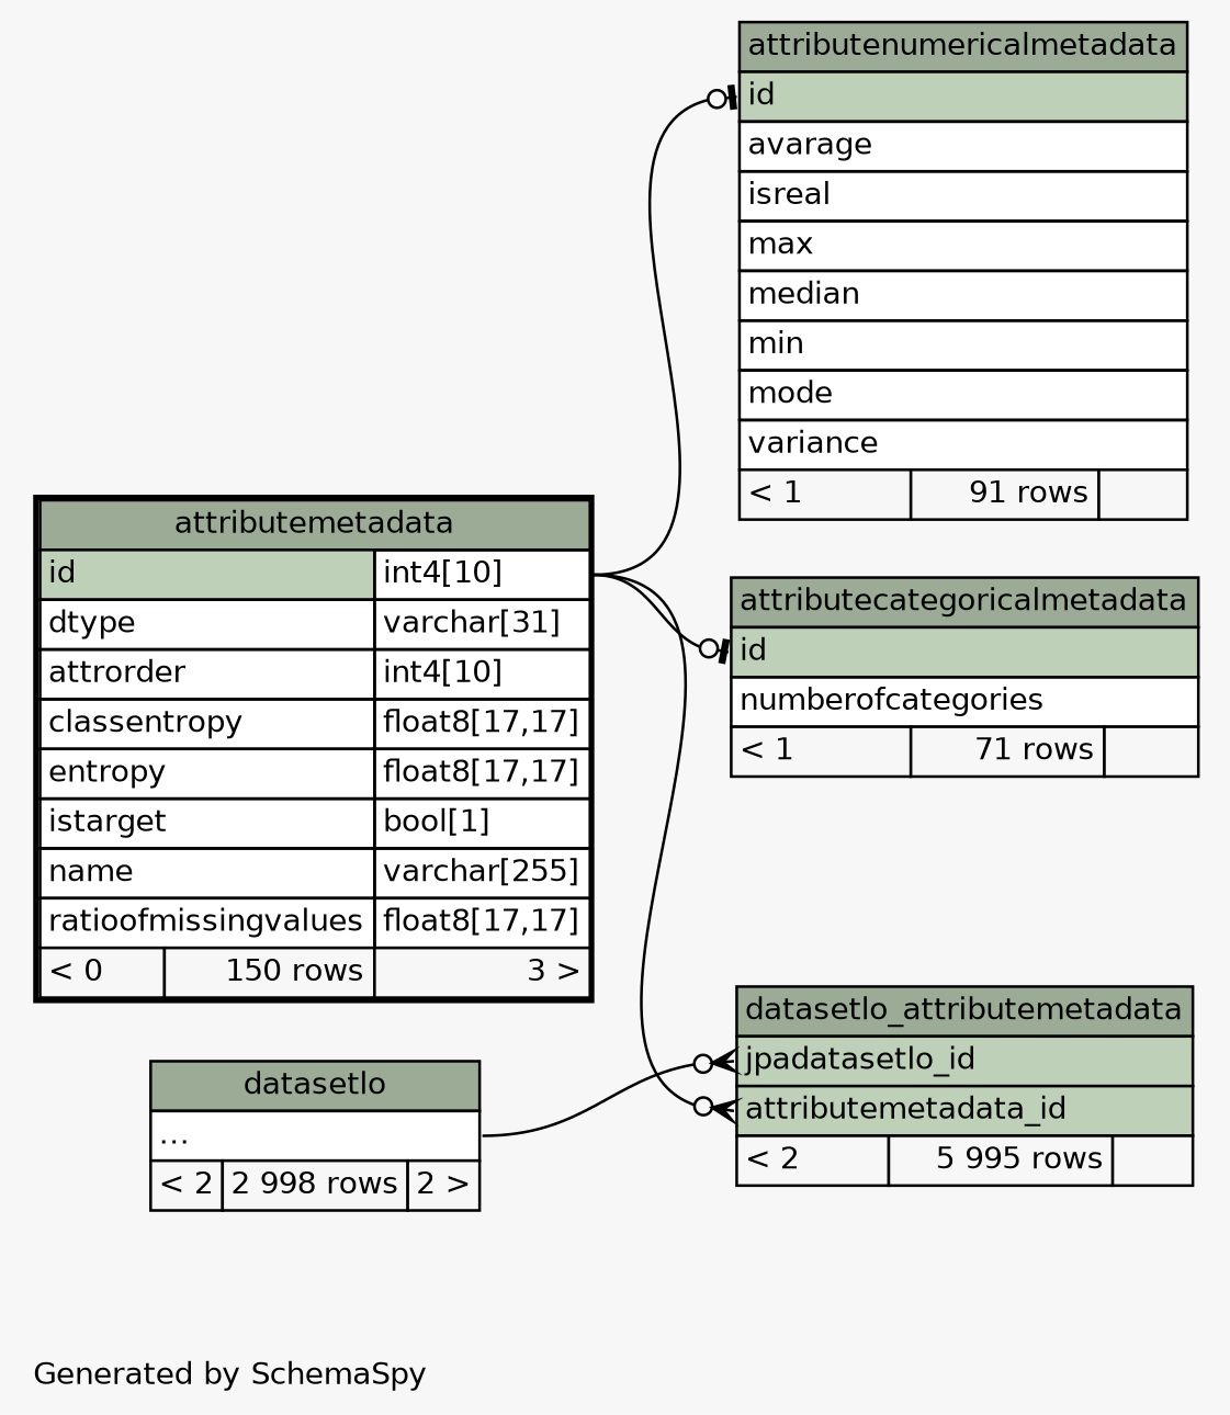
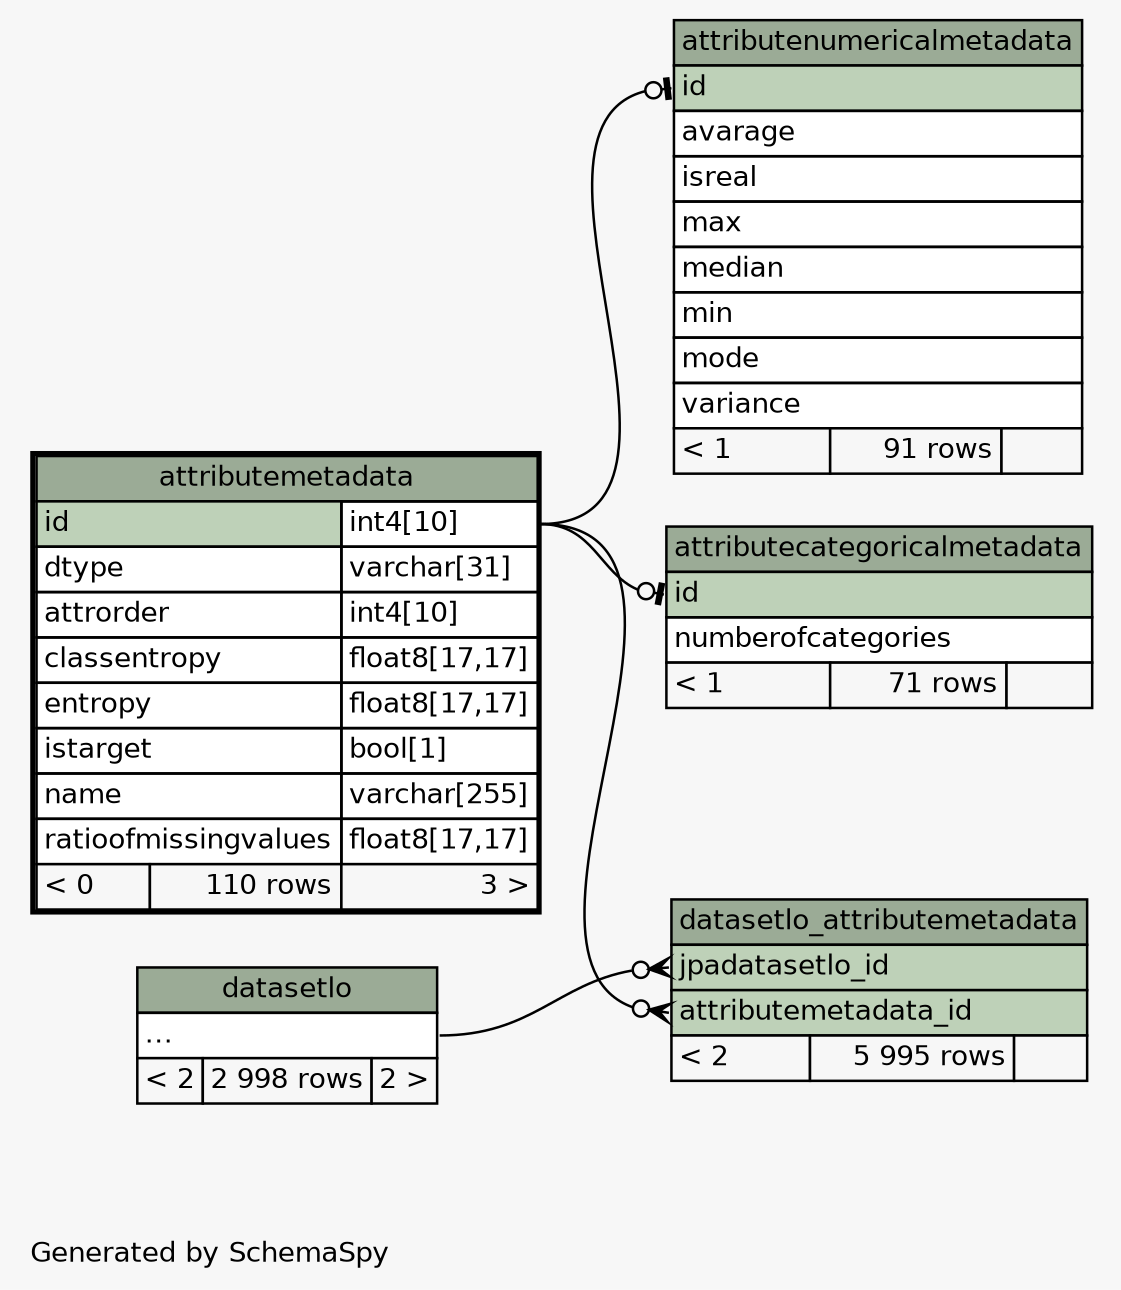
  digraph {
    bgcolor="#f7f7f7"
    fontname=Helvetica
    fontsize=11
    label="\nGenerated by SchemaSpy"
    labeljust=l
    nodesep=0.18
    rankdir=RL
    ranksep=0.46
    node [fontname=Helvetica fontsize=11 shape=plaintext]
    edge [arrowhead=none arrowsize=0.8 arrowtail=teeodot dir=back headport="id.type:e" tailport="id:w"]
    n1 [label=<     <TABLE BORDER="0" CELLBORDER="1" CELLSPACING="0" BGCOLOR="#ffffff">       <TR><TD COLSPAN="3" BGCOLOR="#9bab96" ALIGN="CENTER">attributecategoricalmetadata</TD></TR>       <TR><TD PORT="id" COLSPAN="3" BGCOLOR="#bed1b8" ALIGN="LEFT">id</TD></TR>       <TR><TD PORT="numberofcategories" COLSPAN="3" ALIGN="LEFT">numberofcategories</TD></TR>       <TR><TD ALIGN="LEFT" BGCOLOR="#f7f7f7">&lt; 1</TD><TD ALIGN="RIGHT" BGCOLOR="#f7f7f7">71 rows</TD><TD ALIGN="RIGHT" BGCOLOR="#f7f7f7">  </TD></TR>     </TABLE>>]
-   n2 [label=<     <TABLE BORDER="2" CELLBORDER="1" CELLSPACING="0" BGCOLOR="#ffffff">       <TR><TD COLSPAN="3" BGCOLOR="#9bab96" ALIGN="CENTER">attributemetadata</TD></TR>       <TR><TD PORT="id" COLSPAN="2" BGCOLOR="#bed1b8" ALIGN="LEFT">id</TD><TD PORT="id.type" ALIGN="LEFT">int4[10]</TD></TR>       <TR><TD PORT="dtype" COLSPAN="2" ALIGN="LEFT">dtype</TD><TD PORT="dtype.type" ALIGN="LEFT">varchar[31]</TD></TR>       <TR><TD PORT="attrorder" COLSPAN="2" ALIGN="LEFT">attrorder</TD><TD PORT="attrorder.type" ALIGN="LEFT">int4[10]</TD></TR>       <TR><TD PORT="classentropy" COLSPAN="2" ALIGN="LEFT">classentropy</TD><TD PORT="classentropy.type" ALIGN="LEFT">float8[17,17]</TD></TR>       <TR><TD PORT="entropy" COLSPAN="2" ALIGN="LEFT">entropy</TD><TD PORT="entropy.type" ALIGN="LEFT">float8[17,17]</TD></TR>       <TR><TD PORT="istarget" COLSPAN="2" ALIGN="LEFT">istarget</TD><TD PORT="istarget.type" ALIGN="LEFT">bool[1]</TD></TR>       <TR><TD PORT="name" COLSPAN="2" ALIGN="LEFT">name</TD><TD PORT="name.type" ALIGN="LEFT">varchar[255]</TD></TR>       <TR><TD PORT="ratioofmissingvalues" COLSPAN="2" ALIGN="LEFT">ratioofmissingvalues</TD><TD PORT="ratioofmissingvalues.type" ALIGN="LEFT">float8[17,17]</TD></TR>       <TR><TD ALIGN="LEFT" BGCOLOR="#f7f7f7">&lt; 0</TD><TD ALIGN="RIGHT" BGCOLOR="#f7f7f7">150 rows</TD><TD ALIGN="RIGHT" BGCOLOR="#f7f7f7">3 &gt;</TD></TR>     </TABLE>>]
+   n2 [label=<     <TABLE BORDER="2" CELLBORDER="1" CELLSPACING="0" BGCOLOR="#ffffff">       <TR><TD COLSPAN="3" BGCOLOR="#9bab96" ALIGN="CENTER">attributemetadata</TD></TR>       <TR><TD PORT="id" COLSPAN="2" BGCOLOR="#bed1b8" ALIGN="LEFT">id</TD><TD PORT="id.type" ALIGN="LEFT">int4[10]</TD></TR>       <TR><TD PORT="dtype" COLSPAN="2" ALIGN="LEFT">dtype</TD><TD PORT="dtype.type" ALIGN="LEFT">varchar[31]</TD></TR>       <TR><TD PORT="attrorder" COLSPAN="2" ALIGN="LEFT">attrorder</TD><TD PORT="attrorder.type" ALIGN="LEFT">int4[10]</TD></TR>       <TR><TD PORT="classentropy" COLSPAN="2" ALIGN="LEFT">classentropy</TD><TD PORT="classentropy.type" ALIGN="LEFT">float8[17,17]</TD></TR>       <TR><TD PORT="entropy" COLSPAN="2" ALIGN="LEFT">entropy</TD><TD PORT="entropy.type" ALIGN="LEFT">float8[17,17]</TD></TR>       <TR><TD PORT="istarget" COLSPAN="2" ALIGN="LEFT">istarget</TD><TD PORT="istarget.type" ALIGN="LEFT">bool[1]</TD></TR>       <TR><TD PORT="name" COLSPAN="2" ALIGN="LEFT">name</TD><TD PORT="name.type" ALIGN="LEFT">varchar[255]</TD></TR>       <TR><TD PORT="ratioofmissingvalues" COLSPAN="2" ALIGN="LEFT">ratioofmissingvalues</TD><TD PORT="ratioofmissingvalues.type" ALIGN="LEFT">float8[17,17]</TD></TR>       <TR><TD ALIGN="LEFT" BGCOLOR="#f7f7f7">&lt; 0</TD><TD ALIGN="RIGHT" BGCOLOR="#f7f7f7">110 rows</TD><TD ALIGN="RIGHT" BGCOLOR="#f7f7f7">3 &gt;</TD></TR>     </TABLE>>]
    n3 [label=<     <TABLE BORDER="0" CELLBORDER="1" CELLSPACING="0" BGCOLOR="#ffffff">       <TR><TD COLSPAN="3" BGCOLOR="#9bab96" ALIGN="CENTER">attributenumericalmetadata</TD></TR>       <TR><TD PORT="id" COLSPAN="3" BGCOLOR="#bed1b8" ALIGN="LEFT">id</TD></TR>       <TR><TD PORT="avarage" COLSPAN="3" ALIGN="LEFT">avarage</TD></TR>       <TR><TD PORT="isreal" COLSPAN="3" ALIGN="LEFT">isreal</TD></TR>       <TR><TD PORT="max" COLSPAN="3" ALIGN="LEFT">max</TD></TR>       <TR><TD PORT="median" COLSPAN="3" ALIGN="LEFT">median</TD></TR>       <TR><TD PORT="min" COLSPAN="3" ALIGN="LEFT">min</TD></TR>       <TR><TD PORT="mode" COLSPAN="3" ALIGN="LEFT">mode</TD></TR>       <TR><TD PORT="variance" COLSPAN="3" ALIGN="LEFT">variance</TD></TR>       <TR><TD ALIGN="LEFT" BGCOLOR="#f7f7f7">&lt; 1</TD><TD ALIGN="RIGHT" BGCOLOR="#f7f7f7">91 rows</TD><TD ALIGN="RIGHT" BGCOLOR="#f7f7f7">  </TD></TR>     </TABLE>>]
    n4 [label=<     <TABLE BORDER="0" CELLBORDER="1" CELLSPACING="0" BGCOLOR="#ffffff">       <TR><TD COLSPAN="3" BGCOLOR="#9bab96" ALIGN="CENTER">datasetlo_attributemetadata</TD></TR>       <TR><TD PORT="jpadatasetlo_id" COLSPAN="3" BGCOLOR="#bed1b8" ALIGN="LEFT">jpadatasetlo_id</TD></TR>       <TR><TD PORT="attributemetadata_id" COLSPAN="3" BGCOLOR="#bed1b8" ALIGN="LEFT">attributemetadata_id</TD></TR>       <TR><TD ALIGN="LEFT" BGCOLOR="#f7f7f7">&lt; 2</TD><TD ALIGN="RIGHT" BGCOLOR="#f7f7f7">5 995 rows</TD><TD ALIGN="RIGHT" BGCOLOR="#f7f7f7">  </TD></TR>     </TABLE>>]
    n5 [label=<     <TABLE BORDER="0" CELLBORDER="1" CELLSPACING="0" BGCOLOR="#ffffff">       <TR><TD COLSPAN="3" BGCOLOR="#9bab96" ALIGN="CENTER">datasetlo</TD></TR>       <TR><TD PORT="elipses" COLSPAN="3" ALIGN="LEFT">...</TD></TR>       <TR><TD ALIGN="LEFT" BGCOLOR="#f7f7f7">&lt; 2</TD><TD ALIGN="RIGHT" BGCOLOR="#f7f7f7">2 998 rows</TD><TD ALIGN="RIGHT" BGCOLOR="#f7f7f7">2 &gt;</TD></TR>     </TABLE>>]
    n1 -> n2
    n3 -> n2
    n4 -> n2 [arrowtail=crowodot tailport="attributemetadata_id:w"]
    n4 -> n5 [arrowtail=crowodot headport="elipses:e" tailport="jpadatasetlo_id:w"]
  }
